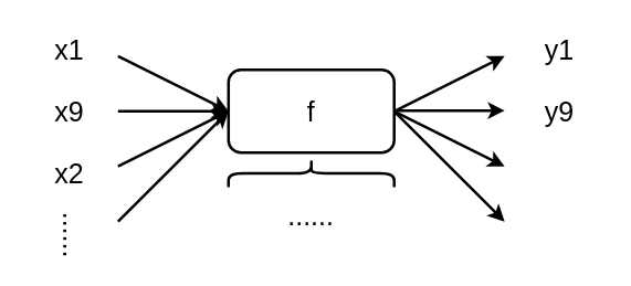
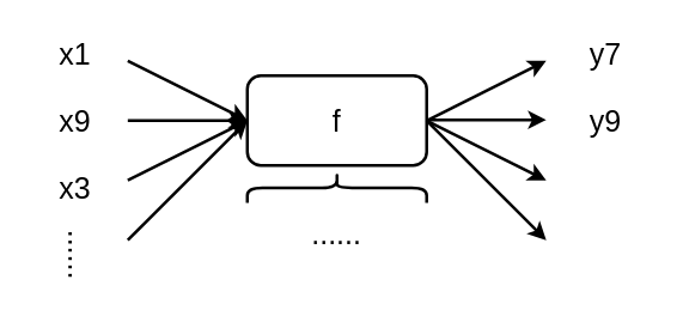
  <mxCell id="0" />
  <mxCell id="1" parent="0" />
  <mxCell id="2" value="&lt;font style=&quot;font-size: 20px;&quot;&gt;f&lt;/font&gt;" style="rounded=1;whiteSpace=wrap;html=1;strokeWidth=2;" vertex="1" parent="1"><mxGeometry x="165" y="50" width="120" height="60" as="geometry" /></mxCell>
  <mxCell id="3" value="" style="endArrow=classic;html=1;rounded=0;entryX=0;entryY=0.5;entryDx=0;entryDy=0;strokeWidth=2;" edge="1" parent="1" target="2"><mxGeometry width="50" height="50" relative="1" as="geometry"><mxPoint x="85" y="80" as="sourcePoint" /><mxPoint x="295" y="160" as="targetPoint" /></mxGeometry></mxCell>
  <mxCell id="4" value="" style="endArrow=classic;html=1;rounded=0;entryX=0;entryY=0.5;entryDx=0;entryDy=0;strokeWidth=2;" edge="1" parent="1"><mxGeometry width="50" height="50" relative="1" as="geometry"><mxPoint x="285" y="79.5" as="sourcePoint" /><mxPoint x="365" y="79.5" as="targetPoint" /></mxGeometry></mxCell>
  <mxCell id="5" value="&lt;font style=&quot;font-size: 20px;&quot;&gt;x9&lt;/font&gt;" style="text;html=1;align=center;verticalAlign=middle;whiteSpace=wrap;rounded=0;" vertex="1" parent="1"><mxGeometry x="20" y="65" width="60" height="30" as="geometry" /></mxCell>
  <mxCell id="6" value="&lt;font style=&quot;font-size: 20px;&quot;&gt;y9&lt;/font&gt;" style="text;html=1;align=center;verticalAlign=middle;whiteSpace=wrap;rounded=0;" vertex="1" parent="1"><mxGeometry x="375" y="65" width="60" height="30" as="geometry" /></mxCell>
  <mxCell id="7" value="" style="shape=curlyBracket;whiteSpace=wrap;html=1;rounded=1;flipH=1;labelPosition=right;verticalLabelPosition=middle;align=left;verticalAlign=middle;rotation=-90;strokeWidth=2;perimeterSpacing=1;fillStyle=auto;" vertex="1" parent="1"><mxGeometry x="215" y="65" width="20" height="120" as="geometry" /></mxCell>
  <mxCell id="8" value="&lt;font style=&quot;font-size: 20px;&quot;&gt;......&lt;/font&gt;" style="text;html=1;align=center;verticalAlign=middle;whiteSpace=wrap;rounded=0;" vertex="1" parent="1"><mxGeometry x="195" y="140" width="60" height="30" as="geometry" /></mxCell>
  <mxCell id="9" value="" style="endArrow=classic;html=1;rounded=0;entryX=0;entryY=0.5;entryDx=0;entryDy=0;strokeWidth=2;" edge="1" parent="1" target="2"><mxGeometry width="50" height="50" relative="1" as="geometry"><mxPoint x="85" y="120" as="sourcePoint" /><mxPoint x="175" y="90" as="targetPoint" /></mxGeometry></mxCell>
  <mxCell id="10" value="" style="endArrow=classic;html=1;rounded=0;entryX=0;entryY=0.5;entryDx=0;entryDy=0;strokeWidth=2;" edge="1" parent="1" target="2"><mxGeometry width="50" height="50" relative="1" as="geometry"><mxPoint x="85" y="40" as="sourcePoint" /><mxPoint x="135" y="0" as="targetPoint" /></mxGeometry></mxCell>
- <mxCell id="11" value="&lt;font style=&quot;font-size: 20px;&quot;&gt;x2&lt;/font&gt;" style="text;html=1;align=center;verticalAlign=middle;whiteSpace=wrap;rounded=0;" vertex="1" parent="1"><mxGeometry x="20" y="110" width="60" height="30" as="geometry" /></mxCell>
+ <mxCell id="11" value="&lt;font style=&quot;font-size: 20px;&quot;&gt;x3&lt;/font&gt;" style="text;html=1;align=center;verticalAlign=middle;whiteSpace=wrap;rounded=0;" vertex="1" parent="1"><mxGeometry x="20" y="110" width="60" height="30" as="geometry" /></mxCell>
  <mxCell id="12" value="&lt;font style=&quot;font-size: 20px;&quot;&gt;x1&lt;/font&gt;" style="text;html=1;align=center;verticalAlign=middle;whiteSpace=wrap;rounded=0;" vertex="1" parent="1"><mxGeometry x="20" y="20" width="60" height="30" as="geometry" /></mxCell>
  <mxCell id="13" value="&lt;font style=&quot;font-size: 20px;&quot;&gt;......&lt;/font&gt;" style="text;html=1;align=center;verticalAlign=middle;whiteSpace=wrap;rounded=0;horizontal=0;" vertex="1" parent="1"><mxGeometry x="25" y="155" width="30" height="30" as="geometry" /></mxCell>
  <mxCell id="14" value="" style="endArrow=classic;html=1;rounded=0;entryX=0;entryY=0.5;entryDx=0;entryDy=0;strokeWidth=2;" edge="1" parent="1" target="2"><mxGeometry width="50" height="50" relative="1" as="geometry"><mxPoint x="85" y="160" as="sourcePoint" /><mxPoint x="175" y="90" as="targetPoint" /></mxGeometry></mxCell>
  <mxCell id="15" value="" style="endArrow=classic;html=1;rounded=0;strokeWidth=2;" edge="1" parent="1"><mxGeometry width="50" height="50" relative="1" as="geometry"><mxPoint x="285" y="80" as="sourcePoint" /><mxPoint x="365" y="40" as="targetPoint" /></mxGeometry></mxCell>
  <mxCell id="16" value="" style="endArrow=classic;html=1;rounded=0;strokeWidth=2;exitX=1;exitY=0.5;exitDx=0;exitDy=0;" edge="1" parent="1" source="2"><mxGeometry width="50" height="50" relative="1" as="geometry"><mxPoint x="295" y="90" as="sourcePoint" /><mxPoint x="365" y="120" as="targetPoint" /></mxGeometry></mxCell>
  <mxCell id="17" value="" style="endArrow=classic;html=1;rounded=0;strokeWidth=2;" edge="1" parent="1"><mxGeometry width="50" height="50" relative="1" as="geometry"><mxPoint x="285" y="80" as="sourcePoint" /><mxPoint x="365" y="160" as="targetPoint" /></mxGeometry></mxCell>
- <mxCell id="18" value="&lt;font style=&quot;font-size: 20px;&quot;&gt;y1&lt;/font&gt;" style="text;html=1;align=center;verticalAlign=middle;whiteSpace=wrap;rounded=0;" vertex="1" parent="1"><mxGeometry x="375" y="20" width="60" height="30" as="geometry" /></mxCell>
+ <mxCell id="18" value="&lt;font style=&quot;font-size: 20px;&quot;&gt;y7&lt;/font&gt;" style="text;html=1;align=center;verticalAlign=middle;whiteSpace=wrap;rounded=0;" vertex="1" parent="1"><mxGeometry x="375" y="20" width="60" height="30" as="geometry" /></mxCell>
